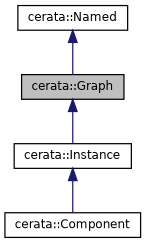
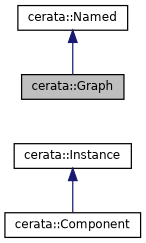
  digraph {
    node [color=black fillcolor=white fontname=Helvetica fontsize=10 shape=record style=filled]
    edge [color=midnightblue dir=back fontname=Helvetica fontsize=10 labelfontname=Helvetica labelfontsize=10 style=solid]
    n1 [fillcolor=grey75 fontcolor=black height=0.2 label="cerata::Graph" width=0.4]
    n2 [height=0.2 label="cerata::Instance" width=0.4]
    n3 [height=0.2 label="cerata::Component" width=0.4]
    n4 [height=0.2 label="cerata::Named" width=0.4]
-   n1 -> n2
    n2 -> n3
    n4 -> n1
  }
